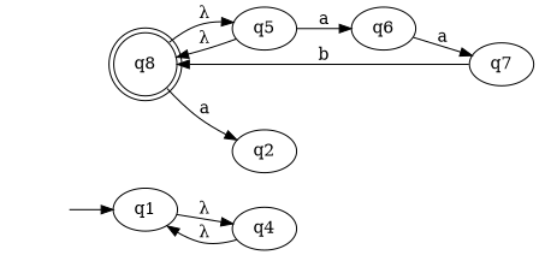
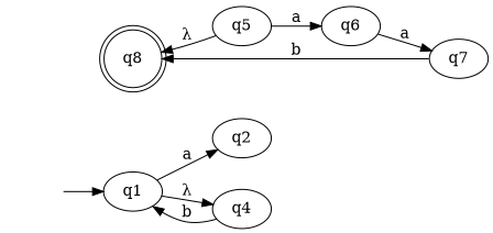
  digraph {
    rankdir=LR
    "" [shape=none]
    q1
    q2
    q4
    q8 [shape=doublecircle]
    q5
    q6
    q7
    "" -> q1
-   q8 -> q2 [label=a]
+   q1 -> q2 [label=a]
    q1 -> q4 [label="λ"]
-   q4 -> q1 [label="λ"]
-   q8 -> q5 [label="λ"]
+   q4 -> q1 [label=b]
    q5 -> q8 [label="λ"]
    q5 -> q6 [label=a]
    q6 -> q7 [label=a]
    q7 -> q8 [label=b]
  }
